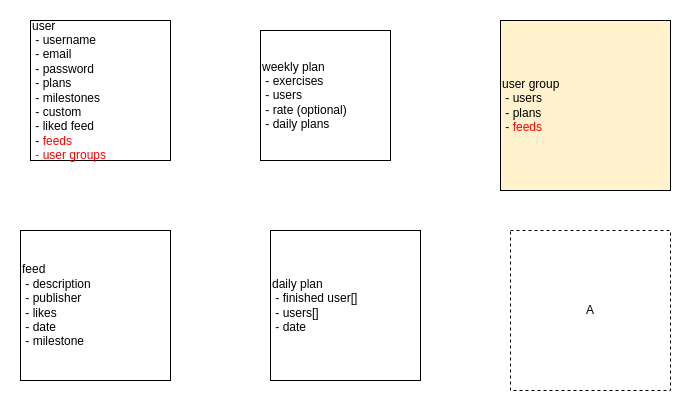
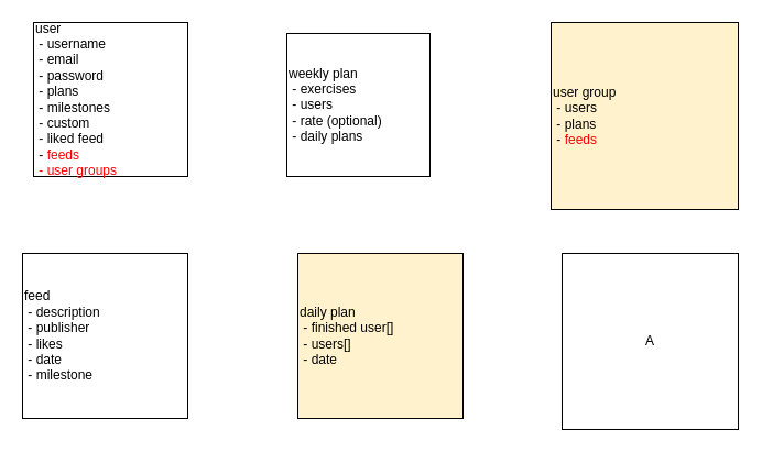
  <mxCell id="0" />
  <mxCell id="1" parent="0" />
  <mxCell id="2" value="user&lt;br&gt;&amp;nbsp;- username&lt;br&gt;&amp;nbsp;- email&lt;br&gt;&amp;nbsp;- password&lt;br&gt;&amp;nbsp;- plans&lt;br&gt;&amp;nbsp;- milestones&lt;br&gt;&amp;nbsp;- custom&lt;br&gt;&amp;nbsp;- liked feed&lt;br&gt;&amp;nbsp;-&lt;font color=&quot;#ff0000&quot;&gt; feeds&lt;br&gt;&amp;nbsp;- user groups&lt;br&gt;&lt;/font&gt;" style="whiteSpace=wrap;html=1;aspect=fixed;align=left;" vertex="1" parent="1"><mxGeometry x="30" y="20" width="140" height="140" as="geometry" /></mxCell>
  <mxCell id="3" value="weekly plan&lt;br&gt;&amp;nbsp;- exercises&lt;br&gt;&amp;nbsp;- users&lt;br&gt;&amp;nbsp;- rate (optional)&lt;br&gt;&amp;nbsp;- daily plans" style="whiteSpace=wrap;html=1;aspect=fixed;align=left;" vertex="1" parent="1"><mxGeometry x="260" y="30" width="130" height="130" as="geometry" /></mxCell>
  <mxCell id="4" value="user group&lt;br&gt;&amp;nbsp;- users&lt;br&gt;&amp;nbsp;- plans&lt;br&gt;&amp;nbsp;- &lt;font color=&quot;#ff0000&quot;&gt;feeds&lt;/font&gt;" style="whiteSpace=wrap;html=1;aspect=fixed;align=left;fillColor=#fff2cc;" vertex="1" parent="1"><mxGeometry x="500" y="20" width="170" height="170" as="geometry" /></mxCell>
  <mxCell id="5" value="feed&lt;br&gt;&amp;nbsp;- description&lt;br&gt;&amp;nbsp;- publisher&lt;br&gt;&amp;nbsp;- likes&lt;br&gt;&amp;nbsp;- date&lt;br&gt;&amp;nbsp;- milestone" style="whiteSpace=wrap;html=1;aspect=fixed;align=left;" vertex="1" parent="1"><mxGeometry x="20" y="230" width="150" height="150" as="geometry" /></mxCell>
- <mxCell id="6" value="daily plan&lt;br&gt;&amp;nbsp;- finished user[]&lt;br&gt;&amp;nbsp;- users[]&lt;br&gt;&amp;nbsp;- date" style="whiteSpace=wrap;html=1;aspect=fixed;align=left;" vertex="1" parent="1"><mxGeometry x="270" y="230" width="150" height="150" as="geometry" /></mxCell>
- <mxCell id="7" value="A" style="whiteSpace=wrap;html=1;aspect=fixed;dashed=1;" vertex="1" parent="1"><mxGeometry x="510" y="230" width="160" height="160" as="geometry" /></mxCell>
+ <mxCell id="6" value="daily plan&lt;br&gt;&amp;nbsp;- finished user[]&lt;br&gt;&amp;nbsp;- users[]&lt;br&gt;&amp;nbsp;- date" style="whiteSpace=wrap;html=1;aspect=fixed;align=left;fillColor=#fff2cc;" vertex="1" parent="1"><mxGeometry x="270" y="230" width="150" height="150" as="geometry" /></mxCell>
+ <mxCell id="7" value="A" style="whiteSpace=wrap;html=1;aspect=fixed;" vertex="1" parent="1"><mxGeometry x="510" y="230" width="160" height="160" as="geometry" /></mxCell>
